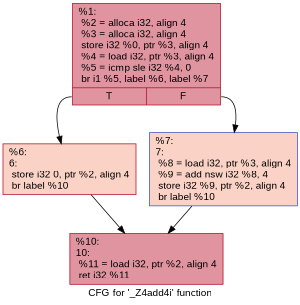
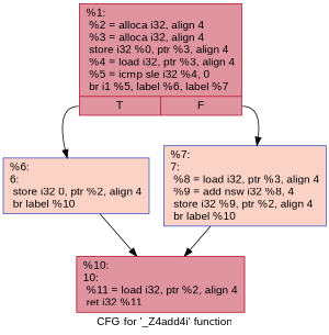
  digraph {
    label="CFG for '_Z4add4i' function"
    fontname="Liberation Sans"
    node [color="#b70d28ff" fillcolor="#b70d2870" shape=record style=filled fontname="Liberation Sans"]
    edge [fontname="Liberation Sans"]
    n1 [label="{%1:\l  %2 = alloca i32, align 4\l  %3 = alloca i32, align 4\l  store i32 %0, ptr %3, align 4\l  %4 = load i32, ptr %3, align 4\l  %5 = icmp sle i32 %4, 0\l  br i1 %5, label %6, label %7\l|{<s0>T|<s1>F}}"]
-   n2 [fillcolor="#f59c7d70" label="{%6:\l6:                                                \l  store i32 0, ptr %2, align 4\l  br label %10\l}"]
+   n2 [color="#3d50c3ff" fillcolor="#f59c7d70" label="{%6:\l6:                                                \l  store i32 0, ptr %2, align 4\l  br label %10\l}"]
    n3 [color="#3d50c3ff" fillcolor="#f59c7d70" label="{%7:\l7:                                                \l  %8 = load i32, ptr %3, align 4\l  %9 = add nsw i32 %8, 4\l  store i32 %9, ptr %2, align 4\l  br label %10\l}"]
    n4 [label="{%10:\l10:                                               \l  %11 = load i32, ptr %2, align 4\l  ret i32 %11\l}"]
    n1 -> n2 [tailport=s0]
    n1 -> n3 [tailport=s1]
    n2 -> n4
    n3 -> n4
  }
